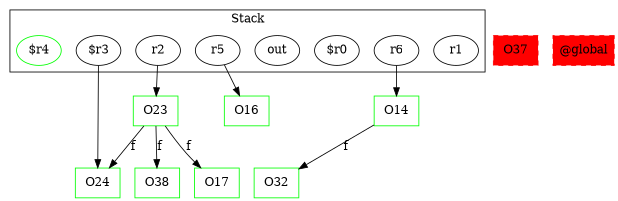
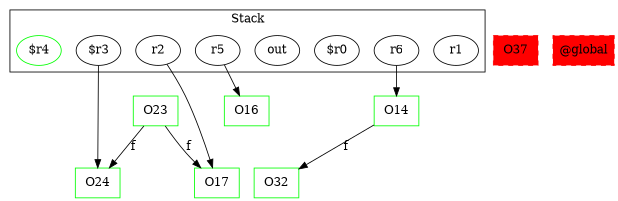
  digraph {
    rankDir=LR
    node [color=green shape=box]
    r1 [color="" shape=""]
    r2 [color="" shape=""]
    "$r0" [color="" shape=""]
    out [color="" shape=""]
    r5 [color="" shape=""]
    r6 [color="" shape=""]
    "$r3" [color="" shape=""]
    "$r4" [shape=""]
    n9 [label=O23]
    O16
    O14
    O24
-   O38
    O17
    n15 [label=O32]
    O37 [color=red style="filled,dashed"]
    "@global" [color=red style="filled,dashed"]
    subgraph cluster_1 {
      label=Stack
      r1
      r2
      "$r0"
      out
      r5
      r6
      "$r3"
      "$r4"
    }
-   r2 -> n9
+   r2 -> O17
    r5 -> O16
    r6 -> O14
    "$r3" -> O24
    n9 -> O24 [label=f weight=0.2]
-   n9 -> O38 [label=f weight=0.2]
    n9 -> O17 [label=f weight=0.2]
    O14 -> n15 [label=f weight=0.2]
  }
